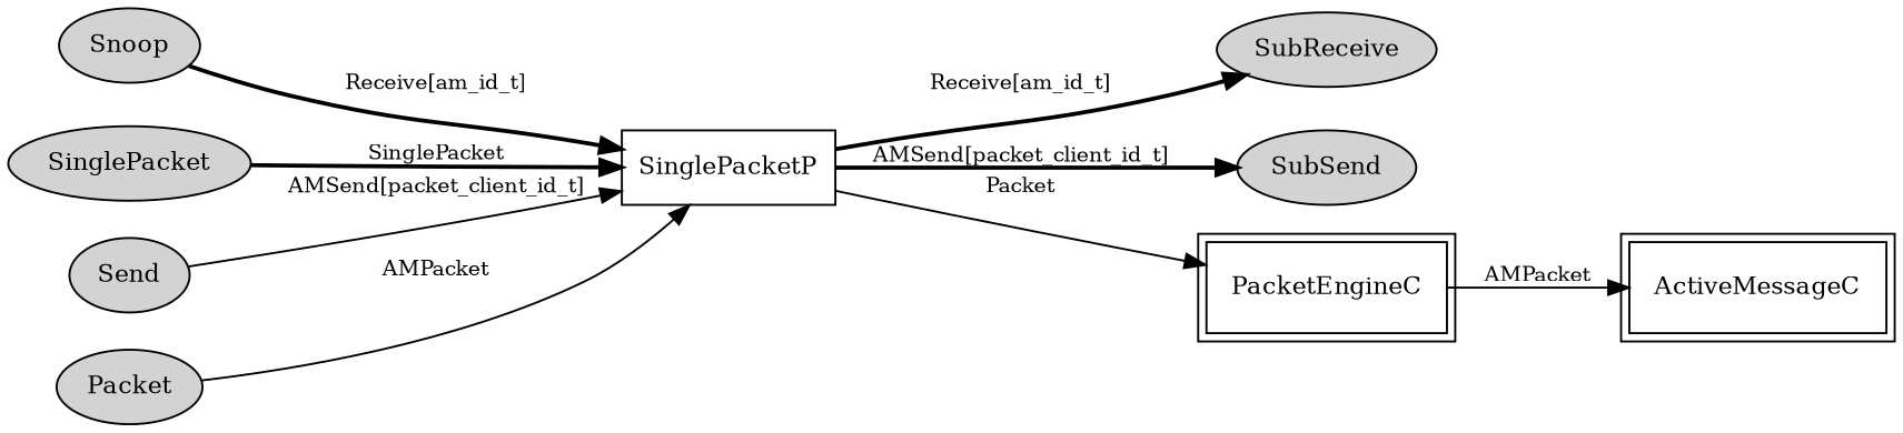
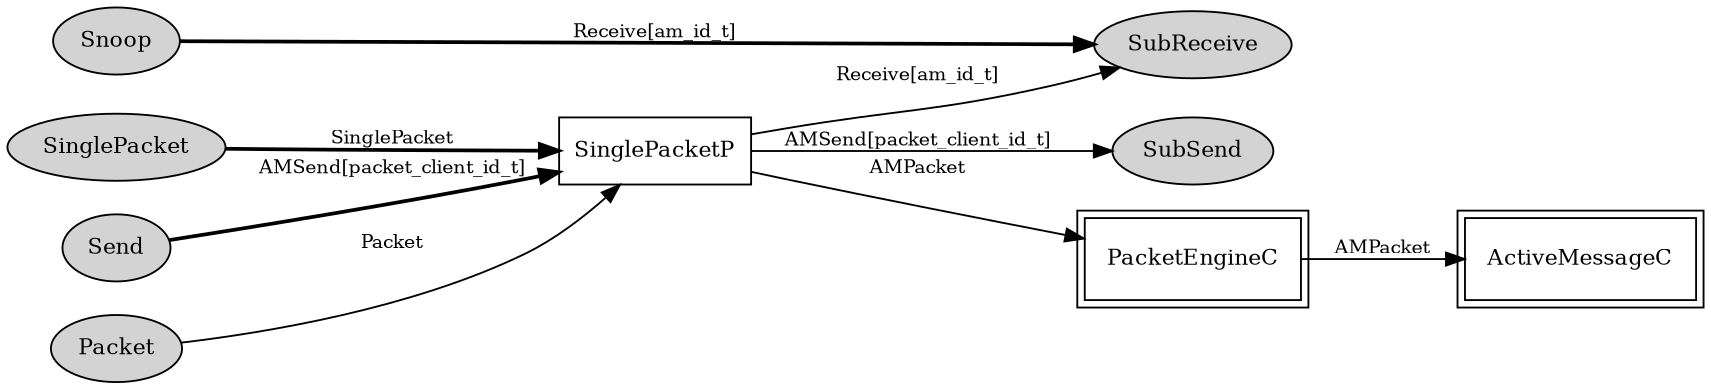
  digraph {
    rankdir=LR
    node [fontsize=12 shape=ellipse style=filled]
    edge [fontsize=10 style=bold]
    n1 [label=SinglePacket]
    SinglePacketP [shape=box style=""]
    n3 [label=SubSend]
    n4 [label=SubReceive]
    PacketEngineC [peripheries=2 shape=box style=""]
    ActiveMessageC [peripheries=2 shape=box style=""]
    n7 [label=Packet]
    n8 [label=Send]
    n9 [label=Snoop]
    n1 -> SinglePacketP [label=SinglePacket]
-   SinglePacketP -> n3 [label="AMSend[packet_client_id_t]"]
-   SinglePacketP -> n4 [label="Receive[am_id_t]"]
-   SinglePacketP -> PacketEngineC [label=Packet style=""]
+   SinglePacketP -> n3 [label="AMSend[packet_client_id_t]" style=solid]
+   SinglePacketP -> n4 [label="Receive[am_id_t]" style=solid]
+   SinglePacketP -> PacketEngineC [label=AMPacket style=""]
    PacketEngineC -> ActiveMessageC [label=AMPacket style=""]
-   n7 -> SinglePacketP [label=AMPacket style=""]
-   n8 -> SinglePacketP [label="AMSend[packet_client_id_t]" style=solid]
-   n9 -> SinglePacketP [label="Receive[am_id_t]"]
+   n7 -> SinglePacketP [label=Packet style=""]
+   n8 -> SinglePacketP [label="AMSend[packet_client_id_t]"]
+   n9 -> n4 [label="Receive[am_id_t]"]
  }
